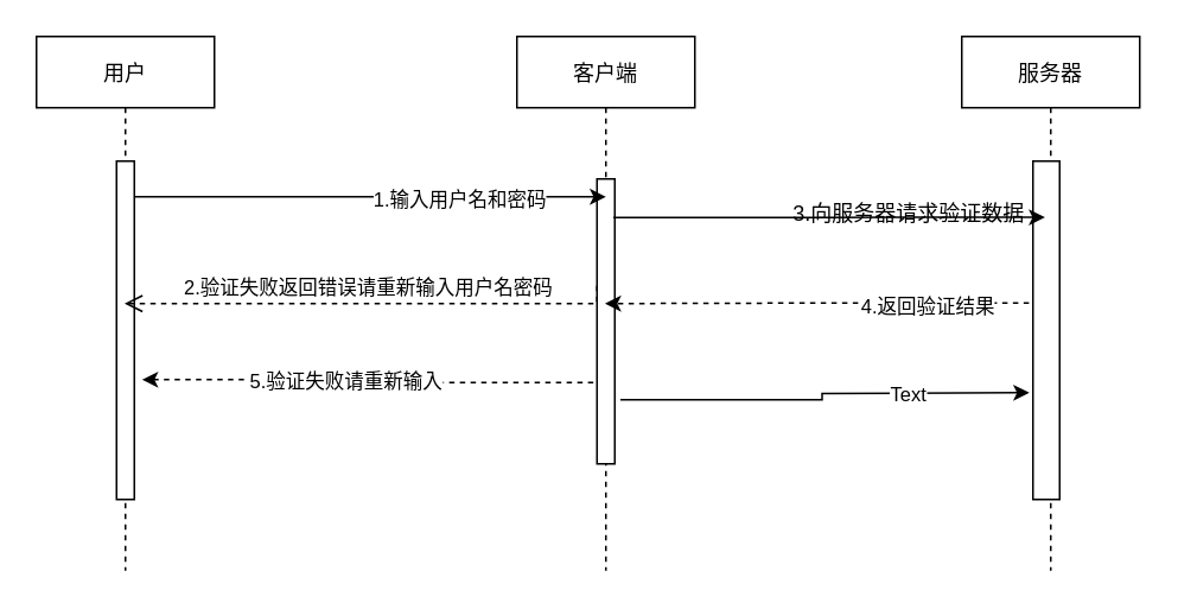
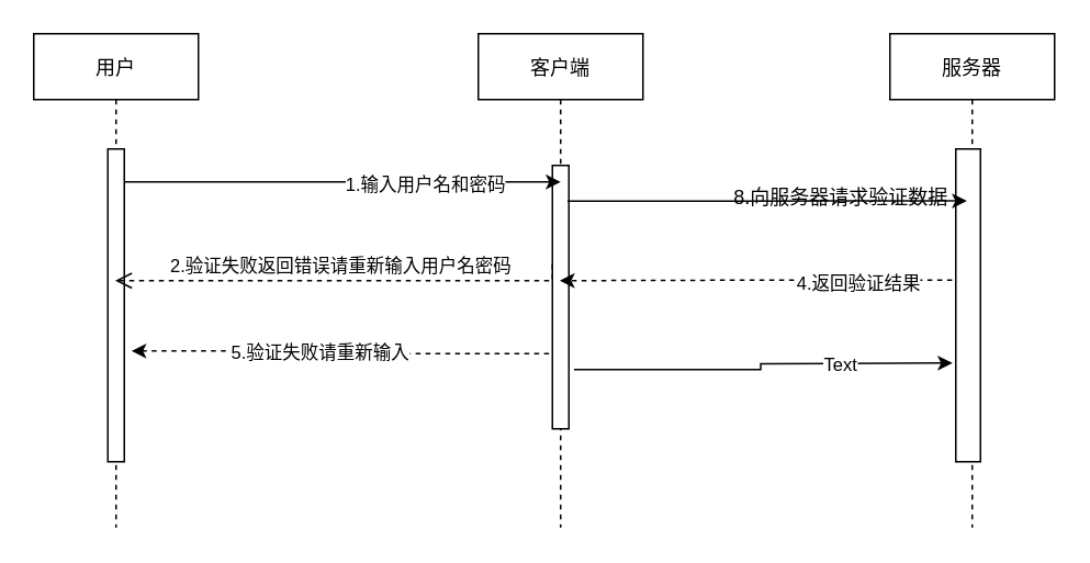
  <mxCell id="0" />
  <mxCell id="1" parent="0" />
  <mxCell id="2" value="用户" style="shape=umlLifeline;perimeter=lifelinePerimeter;container=1;collapsible=0;recursiveResize=0;rounded=0;shadow=0;strokeWidth=1;" parent="1" vertex="1"><mxGeometry x="20" y="20" width="100" height="300" as="geometry" /></mxCell>
  <mxCell id="3" value="" style="points=[];perimeter=orthogonalPerimeter;rounded=0;shadow=0;strokeWidth=1;" parent="2" vertex="1"><mxGeometry x="45" y="70" width="10" height="190" as="geometry" /></mxCell>
  <mxCell id="4" value="客户端" style="shape=umlLifeline;perimeter=lifelinePerimeter;container=1;collapsible=0;recursiveResize=0;rounded=0;shadow=0;strokeWidth=1;" parent="1" vertex="1"><mxGeometry x="290" y="20" width="100" height="300" as="geometry" /></mxCell>
  <mxCell id="5" value="" style="points=[];perimeter=orthogonalPerimeter;rounded=0;shadow=0;strokeWidth=1;" parent="4" vertex="1"><mxGeometry x="45" y="80" width="10" height="160" as="geometry" /></mxCell>
  <mxCell id="6" value="2.验证失败返回错误请重新输入用户名密码" style="verticalAlign=bottom;endArrow=open;dashed=1;endSize=8;exitX=0;exitY=0.375;shadow=0;strokeWidth=1;rounded=0;edgeStyle=orthogonalEdgeStyle;exitDx=0;exitDy=0;exitPerimeter=0;" parent="1" source="5" target="2" edge="1"><mxGeometry relative="1" as="geometry"><mxPoint x="175" y="176" as="targetPoint" /><Array as="points"><mxPoint x="335" y="170" /></Array></mxGeometry></mxCell>
  <mxCell id="7" value="服务器" style="shape=umlLifeline;perimeter=lifelinePerimeter;container=1;collapsible=0;recursiveResize=0;rounded=0;shadow=0;strokeWidth=1;" vertex="1" parent="1"><mxGeometry x="540" y="20" width="100" height="300" as="geometry" /></mxCell>
  <mxCell id="8" value="" style="points=[];perimeter=orthogonalPerimeter;rounded=0;shadow=0;strokeWidth=1;" vertex="1" parent="7"><mxGeometry x="40" y="70" width="15" height="190" as="geometry" /></mxCell>
  <mxCell id="9" style="edgeStyle=orthogonalEdgeStyle;rounded=0;orthogonalLoop=1;jettySize=auto;html=1;" edge="1" parent="1" source="3"><mxGeometry relative="1" as="geometry"><Array as="points"><mxPoint x="340" y="110" /></Array><mxPoint x="340" y="110" as="targetPoint" /></mxGeometry></mxCell>
  <mxCell id="10" value="1.输入用户名和密码" style="edgeLabel;html=1;align=center;verticalAlign=middle;resizable=0;points=[];" vertex="1" connectable="0" parent="9"><mxGeometry x="0.376" y="-1" relative="1" as="geometry"><mxPoint as="offset" /></mxGeometry></mxCell>
  <mxCell id="11" style="edgeStyle=orthogonalEdgeStyle;rounded=0;orthogonalLoop=1;jettySize=auto;html=1;exitX=0.914;exitY=0.135;exitDx=0;exitDy=0;exitPerimeter=0;entryX=0.45;entryY=0.166;entryDx=0;entryDy=0;entryPerimeter=0;" edge="1" parent="1" source="5" target="8"><mxGeometry relative="1" as="geometry"><mxPoint x="520" y="122" as="targetPoint" /></mxGeometry></mxCell>
- <mxCell id="12" value="3.向服务器请求验证数据" style="text;html=1;align=center;verticalAlign=middle;resizable=0;points=[];autosize=1;strokeColor=none;" vertex="1" parent="1"><mxGeometry x="435" y="110" width="150" height="20" as="geometry" /></mxCell>
+ <mxCell id="12" value="8.向服务器请求验证数据" style="text;html=1;align=center;verticalAlign=middle;resizable=0;points=[];autosize=1;strokeColor=none;" vertex="1" parent="1"><mxGeometry x="435" y="110" width="150" height="20" as="geometry" /></mxCell>
  <mxCell id="13" style="edgeStyle=orthogonalEdgeStyle;rounded=0;orthogonalLoop=1;jettySize=auto;html=1;exitX=-0.151;exitY=0.419;exitDx=0;exitDy=0;exitPerimeter=0;dashed=1;" edge="1" parent="1" source="8" target="4"><mxGeometry relative="1" as="geometry" /></mxCell>
  <mxCell id="14" value="4.返回验证结果" style="edgeLabel;html=1;align=center;verticalAlign=middle;resizable=0;points=[];" vertex="1" connectable="0" parent="13"><mxGeometry x="-0.341" y="3" relative="1" as="geometry"><mxPoint x="22" y="-1" as="offset" /></mxGeometry></mxCell>
  <mxCell id="15" style="edgeStyle=orthogonalEdgeStyle;rounded=0;orthogonalLoop=1;jettySize=auto;html=1;dashed=1;exitX=-0.206;exitY=0.715;exitDx=0;exitDy=0;exitPerimeter=0;entryX=1.434;entryY=0.646;entryDx=0;entryDy=0;entryPerimeter=0;" edge="1" parent="1" source="5" target="3"><mxGeometry relative="1" as="geometry"><mxPoint x="70" y="185" as="targetPoint" /></mxGeometry></mxCell>
  <mxCell id="16" value="5.验证失败请重新输入" style="edgeLabel;html=1;align=center;verticalAlign=middle;resizable=0;points=[];" vertex="1" connectable="0" parent="15"><mxGeometry x="0.107" y="1" relative="1" as="geometry"><mxPoint as="offset" /></mxGeometry></mxCell>
  <mxCell id="17" style="edgeStyle=orthogonalEdgeStyle;rounded=0;orthogonalLoop=1;jettySize=auto;html=1;exitX=1.314;exitY=0.775;exitDx=0;exitDy=0;exitPerimeter=0;" edge="1" parent="1" source="5"><mxGeometry relative="1" as="geometry"><mxPoint x="578" y="220" as="targetPoint" /></mxGeometry></mxCell>
  <mxCell id="18" value="Text" style="edgeLabel;html=1;align=center;verticalAlign=middle;resizable=0;points=[];" vertex="1" connectable="0" parent="17"><mxGeometry x="0.411" relative="1" as="geometry"><mxPoint as="offset" /></mxGeometry></mxCell>
